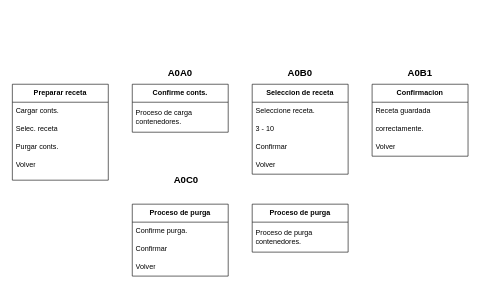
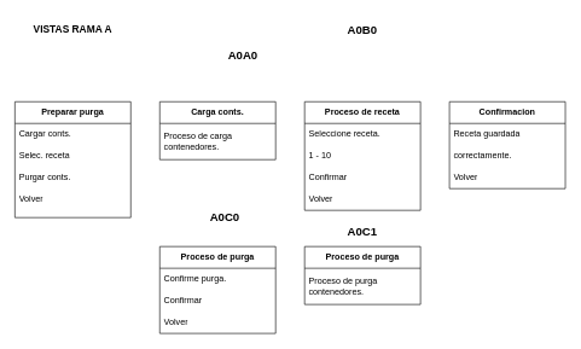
  <mxCell id="0" />
  <mxCell id="1" parent="0" />
- <mxCell id="2" value="&lt;b&gt;Preparar receta&lt;/b&gt;" style="swimlane;fontStyle=0;childLayout=stackLayout;horizontal=1;startSize=30;horizontalStack=0;resizeParent=1;resizeParentMax=0;resizeLast=0;collapsible=1;marginBottom=0;whiteSpace=wrap;html=1;" vertex="1" parent="1"><mxGeometry x="20" y="140" width="160" height="160" as="geometry" /></mxCell>
+ <mxCell id="2" value="&lt;b&gt;Preparar purga&lt;/b&gt;" style="swimlane;fontStyle=0;childLayout=stackLayout;horizontal=1;startSize=30;horizontalStack=0;resizeParent=1;resizeParentMax=0;resizeLast=0;collapsible=1;marginBottom=0;whiteSpace=wrap;html=1;" vertex="1" parent="1"><mxGeometry x="20" y="140" width="160" height="160" as="geometry" /></mxCell>
  <mxCell id="3" value="Cargar conts." style="text;strokeColor=none;fillColor=none;align=left;verticalAlign=middle;spacingLeft=4;spacingRight=4;overflow=hidden;points=[[0,0.5],[1,0.5]];portConstraint=eastwest;rotatable=0;whiteSpace=wrap;html=1;" vertex="1" parent="2"><mxGeometry y="30" width="160" height="30" as="geometry" /></mxCell>
  <mxCell id="4" value="Selec. receta" style="text;strokeColor=none;fillColor=none;align=left;verticalAlign=middle;spacingLeft=4;spacingRight=4;overflow=hidden;points=[[0,0.5],[1,0.5]];portConstraint=eastwest;rotatable=0;whiteSpace=wrap;html=1;" vertex="1" parent="2"><mxGeometry y="60" width="160" height="30" as="geometry" /></mxCell>
  <mxCell id="5" value="Purgar conts." style="text;strokeColor=none;fillColor=none;align=left;verticalAlign=middle;spacingLeft=4;spacingRight=4;overflow=hidden;points=[[0,0.5],[1,0.5]];portConstraint=eastwest;rotatable=0;whiteSpace=wrap;html=1;" vertex="1" parent="2"><mxGeometry y="90" width="160" height="30" as="geometry" /></mxCell>
  <mxCell id="6" value="Volver" style="text;strokeColor=none;fillColor=none;align=left;verticalAlign=middle;spacingLeft=4;spacingRight=4;overflow=hidden;points=[[0,0.5],[1,0.5]];portConstraint=eastwest;rotatable=0;whiteSpace=wrap;html=1;" vertex="1" parent="2"><mxGeometry y="120" width="160" height="30" as="geometry" /></mxCell>
  <mxCell id="7" style="text;strokeColor=none;fillColor=none;align=left;verticalAlign=middle;spacingLeft=4;spacingRight=4;overflow=hidden;points=[[0,0.5],[1,0.5]];portConstraint=eastwest;rotatable=0;whiteSpace=wrap;html=1;" vertex="1" parent="2"><mxGeometry y="150" width="160" height="10" as="geometry" /></mxCell>
- <mxCell id="9" value="&lt;b&gt;Confirme conts.&lt;/b&gt;" style="swimlane;fontStyle=0;childLayout=stackLayout;horizontal=1;startSize=30;horizontalStack=0;resizeParent=1;resizeParentMax=0;resizeLast=0;collapsible=1;marginBottom=0;whiteSpace=wrap;html=1;" vertex="1" parent="1"><mxGeometry x="220" y="140" width="160" height="80" as="geometry" /></mxCell>
+ <mxCell id="8" value="&lt;b&gt;&lt;font style=&quot;font-size: 14px;&quot;&gt;VISTAS RAMA A&lt;/font&gt;&lt;/b&gt;" style="text;html=1;strokeColor=none;fillColor=none;align=center;verticalAlign=middle;whiteSpace=wrap;rounded=0;" vertex="1" parent="1"><mxGeometry x="20" y="20" width="160" height="40" as="geometry" /></mxCell>
+ <mxCell id="9" value="&lt;b&gt;Carga conts.&lt;/b&gt;" style="swimlane;fontStyle=0;childLayout=stackLayout;horizontal=1;startSize=30;horizontalStack=0;resizeParent=1;resizeParentMax=0;resizeLast=0;collapsible=1;marginBottom=0;whiteSpace=wrap;html=1;" vertex="1" parent="1"><mxGeometry x="220" y="140" width="160" height="80" as="geometry" /></mxCell>
  <mxCell id="10" value="Proceso de carga contenedores." style="text;strokeColor=none;fillColor=none;align=left;verticalAlign=middle;spacingLeft=4;spacingRight=4;overflow=hidden;points=[[0,0.5],[1,0.5]];portConstraint=eastwest;rotatable=0;whiteSpace=wrap;html=1;" vertex="1" parent="9"><mxGeometry y="30" width="160" height="50" as="geometry" /></mxCell>
- <mxCell id="11" value="&lt;b&gt;Seleccion de receta&lt;/b&gt;" style="swimlane;fontStyle=0;childLayout=stackLayout;horizontal=1;startSize=30;horizontalStack=0;resizeParent=1;resizeParentMax=0;resizeLast=0;collapsible=1;marginBottom=0;whiteSpace=wrap;html=1;" vertex="1" parent="1"><mxGeometry x="420" y="140" width="160" height="150" as="geometry" /></mxCell>
+ <mxCell id="11" value="&lt;b&gt;Proceso de receta&lt;/b&gt;" style="swimlane;fontStyle=0;childLayout=stackLayout;horizontal=1;startSize=30;horizontalStack=0;resizeParent=1;resizeParentMax=0;resizeLast=0;collapsible=1;marginBottom=0;whiteSpace=wrap;html=1;" vertex="1" parent="1"><mxGeometry x="420" y="140" width="160" height="150" as="geometry" /></mxCell>
  <mxCell id="12" value="Seleccione receta." style="text;strokeColor=none;fillColor=none;align=left;verticalAlign=middle;spacingLeft=4;spacingRight=4;overflow=hidden;points=[[0,0.5],[1,0.5]];portConstraint=eastwest;rotatable=0;whiteSpace=wrap;html=1;" vertex="1" parent="11"><mxGeometry y="30" width="160" height="30" as="geometry" /></mxCell>
- <mxCell id="13" value="3 - 10" style="text;strokeColor=none;fillColor=none;align=left;verticalAlign=middle;spacingLeft=4;spacingRight=4;overflow=hidden;points=[[0,0.5],[1,0.5]];portConstraint=eastwest;rotatable=0;whiteSpace=wrap;html=1;" vertex="1" parent="11"><mxGeometry y="60" width="160" height="30" as="geometry" /></mxCell>
+ <mxCell id="13" value="1 - 10" style="text;strokeColor=none;fillColor=none;align=left;verticalAlign=middle;spacingLeft=4;spacingRight=4;overflow=hidden;points=[[0,0.5],[1,0.5]];portConstraint=eastwest;rotatable=0;whiteSpace=wrap;html=1;" vertex="1" parent="11"><mxGeometry y="60" width="160" height="30" as="geometry" /></mxCell>
  <mxCell id="14" value="Confirmar" style="text;strokeColor=none;fillColor=none;align=left;verticalAlign=middle;spacingLeft=4;spacingRight=4;overflow=hidden;points=[[0,0.5],[1,0.5]];portConstraint=eastwest;rotatable=0;whiteSpace=wrap;html=1;" vertex="1" parent="11"><mxGeometry y="90" width="160" height="30" as="geometry" /></mxCell>
  <mxCell id="15" value="Volver" style="text;strokeColor=none;fillColor=none;align=left;verticalAlign=middle;spacingLeft=4;spacingRight=4;overflow=hidden;points=[[0,0.5],[1,0.5]];portConstraint=eastwest;rotatable=0;whiteSpace=wrap;html=1;" vertex="1" parent="11"><mxGeometry y="120" width="160" height="30" as="geometry" /></mxCell>
- <mxCell id="16" value="&lt;font style=&quot;font-size: 16px;&quot;&gt;&lt;b&gt;A0A0&lt;/b&gt;&lt;/font&gt;" style="text;html=1;strokeColor=none;fillColor=none;align=center;verticalAlign=middle;whiteSpace=wrap;rounded=0;" vertex="1" parent="1"><mxGeometry x="260" y="100" width="80" height="40" as="geometry" /></mxCell>
- <mxCell id="17" value="&lt;font style=&quot;font-size: 16px;&quot;&gt;&lt;b&gt;A0B0&lt;/b&gt;&lt;/font&gt;" style="text;html=1;strokeColor=none;fillColor=none;align=center;verticalAlign=middle;whiteSpace=wrap;rounded=0;" vertex="1" parent="1"><mxGeometry x="460" y="100" width="80" height="40" as="geometry" /></mxCell>
- <mxCell id="18" value="&lt;font style=&quot;font-size: 16px;&quot;&gt;&lt;b&gt;A0B1&lt;/b&gt;&lt;/font&gt;" style="text;html=1;strokeColor=none;fillColor=none;align=center;verticalAlign=middle;whiteSpace=wrap;rounded=0;" vertex="1" parent="1"><mxGeometry x="660" y="100" width="80" height="40" as="geometry" /></mxCell>
+ <mxCell id="16" value="&lt;font style=&quot;font-size: 16px;&quot;&gt;&lt;b&gt;A0A0&lt;/b&gt;&lt;/font&gt;" style="text;html=1;strokeColor=none;fillColor=none;align=center;verticalAlign=middle;whiteSpace=wrap;rounded=0;" vertex="1" parent="1"><mxGeometry x="295" y="55" width="80" height="40" as="geometry" /></mxCell>
+ <mxCell id="17" value="&lt;font style=&quot;font-size: 16px;&quot;&gt;&lt;b&gt;A0B0&lt;/b&gt;&lt;/font&gt;" style="text;html=1;strokeColor=none;fillColor=none;align=center;verticalAlign=middle;whiteSpace=wrap;rounded=0;" vertex="1" parent="1"><mxGeometry x="460" y="20" width="80" height="40" as="geometry" /></mxCell>
  <mxCell id="19" value="&lt;b&gt;Confirmacion&lt;/b&gt;" style="swimlane;fontStyle=0;childLayout=stackLayout;horizontal=1;startSize=30;horizontalStack=0;resizeParent=1;resizeParentMax=0;resizeLast=0;collapsible=1;marginBottom=0;whiteSpace=wrap;html=1;" vertex="1" parent="1"><mxGeometry x="620" y="140" width="160" height="120" as="geometry" /></mxCell>
  <mxCell id="20" value="Receta guardada" style="text;strokeColor=none;fillColor=none;align=left;verticalAlign=middle;spacingLeft=4;spacingRight=4;overflow=hidden;points=[[0,0.5],[1,0.5]];portConstraint=eastwest;rotatable=0;whiteSpace=wrap;html=1;" vertex="1" parent="19"><mxGeometry y="30" width="160" height="30" as="geometry" /></mxCell>
  <mxCell id="21" value="correctamente." style="text;strokeColor=none;fillColor=none;align=left;verticalAlign=middle;spacingLeft=4;spacingRight=4;overflow=hidden;points=[[0,0.5],[1,0.5]];portConstraint=eastwest;rotatable=0;whiteSpace=wrap;html=1;" vertex="1" parent="19"><mxGeometry y="60" width="160" height="30" as="geometry" /></mxCell>
  <mxCell id="22" value="Volver" style="text;strokeColor=none;fillColor=none;align=left;verticalAlign=middle;spacingLeft=4;spacingRight=4;overflow=hidden;points=[[0,0.5],[1,0.5]];portConstraint=eastwest;rotatable=0;whiteSpace=wrap;html=1;" vertex="1" parent="19"><mxGeometry y="90" width="160" height="30" as="geometry" /></mxCell>
  <mxCell id="23" value="&lt;b&gt;Proceso de purga&lt;/b&gt;" style="swimlane;fontStyle=0;childLayout=stackLayout;horizontal=1;startSize=30;horizontalStack=0;resizeParent=1;resizeParentMax=0;resizeLast=0;collapsible=1;marginBottom=0;whiteSpace=wrap;html=1;" vertex="1" parent="1"><mxGeometry x="220" y="340" width="160" height="120" as="geometry" /></mxCell>
  <mxCell id="24" value="Confirme purga." style="text;strokeColor=none;fillColor=none;align=left;verticalAlign=middle;spacingLeft=4;spacingRight=4;overflow=hidden;points=[[0,0.5],[1,0.5]];portConstraint=eastwest;rotatable=0;whiteSpace=wrap;html=1;" vertex="1" parent="23"><mxGeometry y="30" width="160" height="30" as="geometry" /></mxCell>
  <mxCell id="25" value="Confirmar" style="text;strokeColor=none;fillColor=none;align=left;verticalAlign=middle;spacingLeft=4;spacingRight=4;overflow=hidden;points=[[0,0.5],[1,0.5]];portConstraint=eastwest;rotatable=0;whiteSpace=wrap;html=1;" vertex="1" parent="23"><mxGeometry y="60" width="160" height="30" as="geometry" /></mxCell>
  <mxCell id="26" value="Volver" style="text;strokeColor=none;fillColor=none;align=left;verticalAlign=middle;spacingLeft=4;spacingRight=4;overflow=hidden;points=[[0,0.5],[1,0.5]];portConstraint=eastwest;rotatable=0;whiteSpace=wrap;html=1;" vertex="1" parent="23"><mxGeometry y="90" width="160" height="30" as="geometry" /></mxCell>
  <mxCell id="27" value="&lt;font style=&quot;font-size: 16px;&quot;&gt;&lt;b&gt;A0C0&lt;/b&gt;&lt;/font&gt;" style="text;html=1;strokeColor=none;fillColor=none;align=center;verticalAlign=middle;whiteSpace=wrap;rounded=0;" vertex="1" parent="1"><mxGeometry x="270" y="280" width="80" height="40" as="geometry" /></mxCell>
  <mxCell id="28" value="&lt;b style=&quot;border-color: var(--border-color);&quot;&gt;Proceso de purga&lt;/b&gt;" style="swimlane;fontStyle=0;childLayout=stackLayout;horizontal=1;startSize=30;horizontalStack=0;resizeParent=1;resizeParentMax=0;resizeLast=0;collapsible=1;marginBottom=0;whiteSpace=wrap;html=1;" vertex="1" parent="1"><mxGeometry x="420" y="340" width="160" height="80" as="geometry" /></mxCell>
  <mxCell id="29" value="Proceso de purga contenedores." style="text;strokeColor=none;fillColor=none;align=left;verticalAlign=middle;spacingLeft=4;spacingRight=4;overflow=hidden;points=[[0,0.5],[1,0.5]];portConstraint=eastwest;rotatable=0;whiteSpace=wrap;html=1;" vertex="1" parent="28"><mxGeometry y="30" width="160" height="50" as="geometry" /></mxCell>
+ <mxCell id="30" value="&lt;font style=&quot;font-size: 16px;&quot;&gt;&lt;b&gt;A0C1&lt;/b&gt;&lt;/font&gt;" style="text;html=1;strokeColor=none;fillColor=none;align=center;verticalAlign=middle;whiteSpace=wrap;rounded=0;" vertex="1" parent="1"><mxGeometry x="460" y="300" width="80" height="40" as="geometry" /></mxCell>
